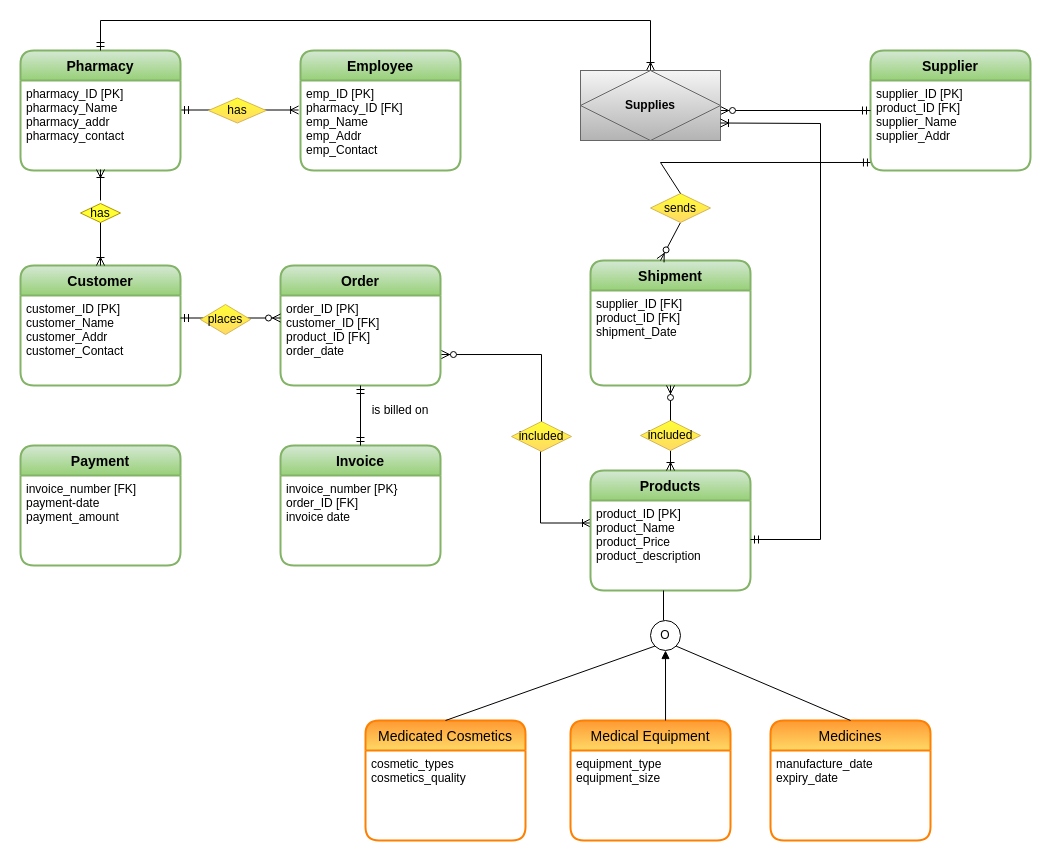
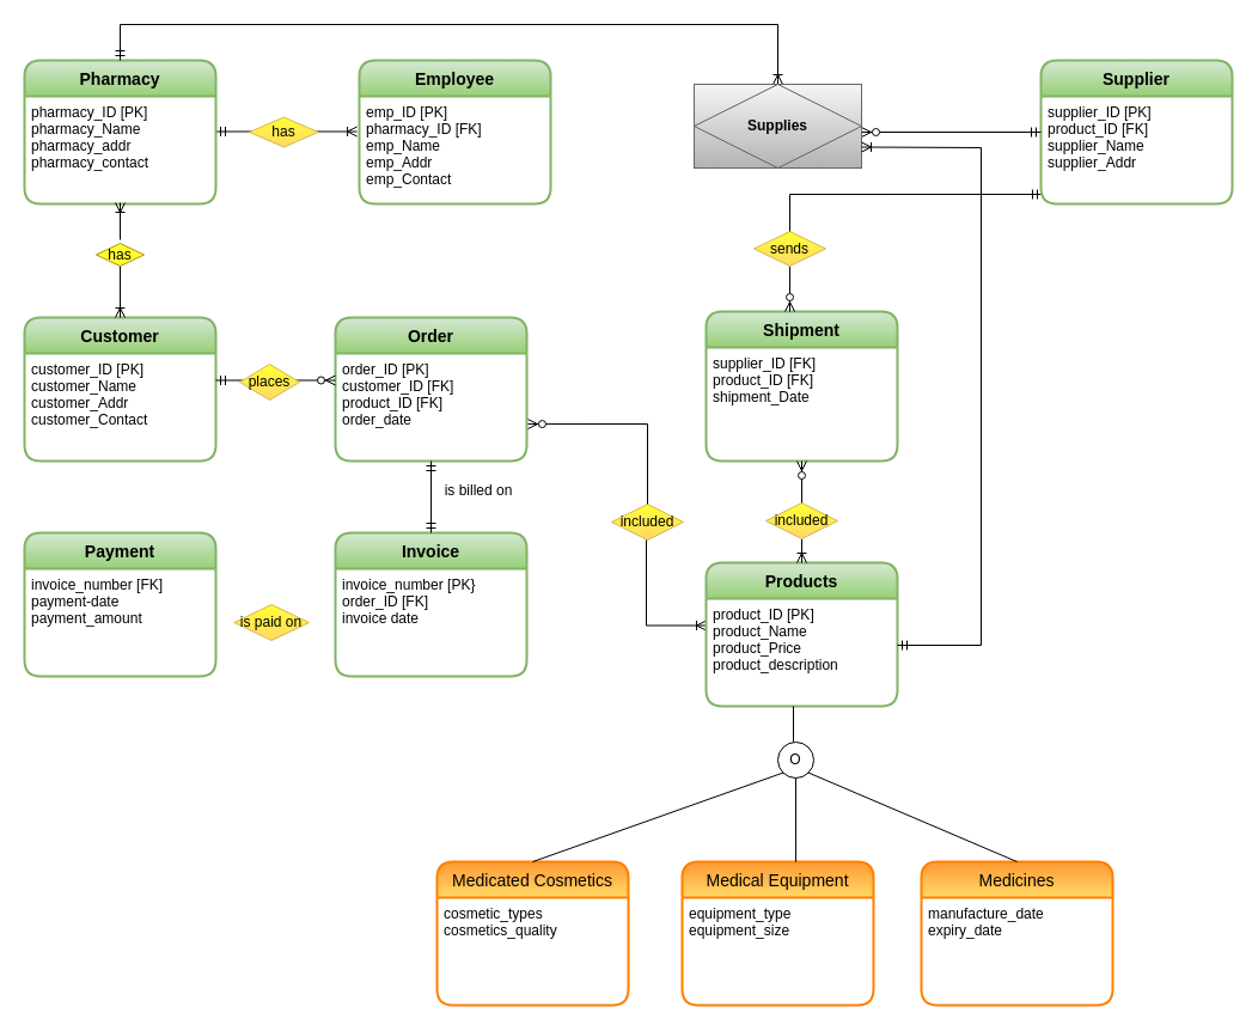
  <mxCell id="0" />
  <mxCell id="1" parent="0" />
  <mxCell id="2" value="" style="fontSize=12;html=1;endArrow=ERoneToMany;startArrow=ERmandOne;rounded=0;exitX=1;exitY=0.333;exitDx=0;exitDy=0;exitPerimeter=0;entryX=-0.012;entryY=0.333;entryDx=0;entryDy=0;entryPerimeter=0;" edge="1" parent="1"><mxGeometry width="100" height="100" relative="1" as="geometry"><mxPoint x="180" y="109.5" as="sourcePoint" /><mxPoint x="298.08" y="109.5" as="targetPoint" /><Array as="points" /></mxGeometry></mxCell>
  <mxCell id="3" value="Employee" style="swimlane;childLayout=stackLayout;horizontal=1;startSize=30;horizontalStack=0;rounded=1;fontSize=14;fontStyle=1;strokeWidth=2;resizeParent=0;resizeLast=1;shadow=0;dashed=0;align=center;fillColor=#d5e8d4;strokeColor=#82b366;gradientColor=#97d077;" parent="1" vertex="1"><mxGeometry x="300" y="50" width="160" height="120" as="geometry" /></mxCell>
  <mxCell id="4" value="emp_ID [PK]&#10;pharmacy_ID [FK]&#10;emp_Name&#10;emp_Addr&#10;emp_Contact&#10;" style="align=left;strokeColor=none;fillColor=none;spacingLeft=4;fontSize=12;verticalAlign=top;resizable=0;rotatable=0;part=1;" parent="3" vertex="1"><mxGeometry y="30" width="160" height="90" as="geometry" /></mxCell>
  <mxCell id="5" value="Shipment" style="swimlane;childLayout=stackLayout;horizontal=1;startSize=30;horizontalStack=0;rounded=1;fontSize=14;fontStyle=1;strokeWidth=2;resizeParent=0;resizeLast=1;shadow=0;dashed=0;align=center;fillColor=#d5e8d4;strokeColor=#82b366;gradientColor=#97d077;" parent="1" vertex="1"><mxGeometry x="590" y="260" width="160" height="125" as="geometry" /></mxCell>
  <mxCell id="6" value="supplier_ID [FK]&#10;product_ID [FK]&#10;shipment_Date" style="align=left;strokeColor=none;fillColor=none;spacingLeft=4;fontSize=12;verticalAlign=top;resizable=0;rotatable=0;part=1;" parent="5" vertex="1"><mxGeometry y="30" width="160" height="95" as="geometry" /></mxCell>
  <mxCell id="7" value="Order" style="swimlane;childLayout=stackLayout;horizontal=1;startSize=30;horizontalStack=0;rounded=1;fontSize=14;fontStyle=1;strokeWidth=2;resizeParent=0;resizeLast=1;shadow=0;dashed=0;align=center;fillColor=#d5e8d4;strokeColor=#82b366;gradientColor=#97d077;" parent="1" vertex="1"><mxGeometry x="280" y="265" width="160" height="120" as="geometry" /></mxCell>
  <mxCell id="8" value="order_ID [PK]&#10;customer_ID [FK]&#10;product_ID [FK]&#10;order_date" style="align=left;strokeColor=none;fillColor=none;spacingLeft=4;fontSize=12;verticalAlign=top;resizable=0;rotatable=0;part=1;" parent="7" vertex="1"><mxGeometry y="30" width="160" height="90" as="geometry" /></mxCell>
  <mxCell id="9" value="" style="fontSize=12;html=1;endArrow=ERzeroToMany;startArrow=none;rounded=0;exitX=0.5;exitY=1;exitDx=0;exitDy=0;" parent="1" source="13" edge="1"><mxGeometry width="100" height="100" relative="1" as="geometry"><mxPoint x="660" y="202.5" as="sourcePoint" /><mxPoint x="660" y="260" as="targetPoint" /></mxGeometry></mxCell>
  <mxCell id="10" value="" style="fontSize=12;html=1;endArrow=ERoneToMany;startArrow=none;rounded=0;edgeStyle=orthogonalEdgeStyle;exitX=0.5;exitY=1;exitDx=0;exitDy=0;entryX=0;entryY=0.25;entryDx=0;entryDy=0;" parent="1" source="19" target="16" edge="1"><mxGeometry width="100" height="100" relative="1" as="geometry"><mxPoint x="420" y="340" as="sourcePoint" /><mxPoint x="560" y="520" as="targetPoint" /><Array as="points"><mxPoint x="540" y="523" /></Array></mxGeometry></mxCell>
  <mxCell id="11" value="Customer" style="swimlane;childLayout=stackLayout;horizontal=1;startSize=30;horizontalStack=0;rounded=1;fontSize=14;fontStyle=1;strokeWidth=2;resizeParent=0;resizeLast=1;shadow=0;dashed=0;align=center;fillColor=#d5e8d4;gradientColor=#97d077;strokeColor=#82b366;" parent="1" vertex="1"><mxGeometry x="20" y="265" width="160" height="120" as="geometry" /></mxCell>
  <mxCell id="12" value="customer_ID [PK]&#10;customer_Name&#10;customer_Addr&#10;customer_Contact" style="align=left;strokeColor=none;fillColor=none;spacingLeft=4;fontSize=12;verticalAlign=top;resizable=0;rotatable=0;part=1;" parent="11" vertex="1"><mxGeometry y="30" width="160" height="90" as="geometry" /></mxCell>
- <mxCell id="13" value="sends" style="shape=rhombus;perimeter=rhombusPerimeter;whiteSpace=wrap;html=1;align=center;fillColor=#FFFF33;strokeColor=#d6b656;gradientColor=#ffd966;" parent="1" vertex="1"><mxGeometry x="650" y="193" width="60" height="29" as="geometry" /></mxCell>
+ <mxCell id="13" value="sends" style="shape=rhombus;perimeter=rhombusPerimeter;whiteSpace=wrap;html=1;align=center;fillColor=#FFFF33;strokeColor=#d6b656;gradientColor=#ffd966;" parent="1" vertex="1"><mxGeometry x="630" y="193" width="60" height="29" as="geometry" /></mxCell>
  <mxCell id="14" value="" style="fontSize=12;html=1;endArrow=none;startArrow=ERmandOne;rounded=0;exitX=0.006;exitY=0.911;exitDx=0;exitDy=0;entryX=0.5;entryY=0;entryDx=0;entryDy=0;exitPerimeter=0;" parent="1" source="50" target="13" edge="1"><mxGeometry width="100" height="100" relative="1" as="geometry"><mxPoint x="660" y="170" as="sourcePoint" /><mxPoint x="650" y="160" as="targetPoint" /><Array as="points"><mxPoint x="660" y="162" /></Array></mxGeometry></mxCell>
  <mxCell id="15" value="Products" style="swimlane;childLayout=stackLayout;horizontal=1;startSize=30;horizontalStack=0;rounded=1;fontSize=14;fontStyle=1;strokeWidth=2;resizeParent=0;resizeLast=1;shadow=0;dashed=0;align=center;fillColor=#d5e8d4;strokeColor=#82b366;gradientColor=#97d077;" parent="1" vertex="1"><mxGeometry x="590" y="470" width="160" height="120" as="geometry" /></mxCell>
  <mxCell id="16" value="product_ID [PK]&#10;product_Name&#10;product_Price&#10;product_description" style="align=left;strokeColor=none;fillColor=none;spacingLeft=4;fontSize=12;verticalAlign=top;resizable=0;rotatable=0;part=1;" parent="15" vertex="1"><mxGeometry y="30" width="160" height="90" as="geometry" /></mxCell>
  <mxCell id="17" value="" style="fontSize=12;html=1;endArrow=ERzeroToMany;startArrow=ERmandOne;rounded=0;entryX=0;entryY=0.25;entryDx=0;entryDy=0;exitX=1;exitY=0.25;exitDx=0;exitDy=0;" parent="1" source="12" target="8" edge="1"><mxGeometry width="100" height="100" relative="1" as="geometry"><mxPoint x="175" y="354" as="sourcePoint" /><mxPoint x="275" y="254" as="targetPoint" /></mxGeometry></mxCell>
  <mxCell id="18" value="places" style="shape=rhombus;perimeter=rhombusPerimeter;whiteSpace=wrap;html=1;align=center;rotation=0;fillColor=#FFFF33;strokeColor=#d6b656;gradientColor=#ffd966;strokeWidth=1;perimeterSpacing=1;" parent="1" vertex="1"><mxGeometry x="200" y="304" width="50" height="30" as="geometry" /></mxCell>
  <mxCell id="19" value="included" style="shape=rhombus;perimeter=rhombusPerimeter;whiteSpace=wrap;html=1;align=center;fillColor=#FFFF33;strokeColor=#d6b656;gradientColor=#ffd966;" parent="1" vertex="1"><mxGeometry x="511" y="421" width="60" height="30" as="geometry" /></mxCell>
  <mxCell id="20" value="" style="fontSize=12;html=1;endArrow=none;startArrow=ERzeroToMany;rounded=0;edgeStyle=orthogonalEdgeStyle;exitX=1.006;exitY=0.656;exitDx=0;exitDy=0;exitPerimeter=0;entryX=0.5;entryY=0;entryDx=0;entryDy=0;" parent="1" source="8" target="19" edge="1"><mxGeometry width="100" height="100" relative="1" as="geometry"><mxPoint x="440.96" y="300.04" as="sourcePoint" /><mxPoint x="590" y="522.5" as="targetPoint" /><Array as="points" /></mxGeometry></mxCell>
  <mxCell id="21" value="" style="fontSize=12;html=1;endArrow=ERoneToMany;startArrow=none;rounded=0;exitX=0.5;exitY=1;exitDx=0;exitDy=0;entryX=0.5;entryY=0;entryDx=0;entryDy=0;" parent="1" source="22" target="15" edge="1"><mxGeometry width="100" height="100" relative="1" as="geometry"><mxPoint x="490" y="540" as="sourcePoint" /><mxPoint x="590" y="440" as="targetPoint" /></mxGeometry></mxCell>
  <mxCell id="22" value="included" style="shape=rhombus;perimeter=rhombusPerimeter;whiteSpace=wrap;html=1;align=center;fillColor=#FFFF33;strokeColor=#d6b656;gradientColor=#ffd966;" parent="1" vertex="1"><mxGeometry x="640" y="420" width="60" height="30" as="geometry" /></mxCell>
  <mxCell id="23" value="" style="fontSize=12;html=1;endArrow=none;startArrow=ERzeroToMany;rounded=0;exitX=0.5;exitY=1;exitDx=0;exitDy=0;entryX=0.5;entryY=0;entryDx=0;entryDy=0;" parent="1" source="6" target="22" edge="1"><mxGeometry width="100" height="100" relative="1" as="geometry"><mxPoint x="670" y="385" as="sourcePoint" /><mxPoint x="670" y="470" as="targetPoint" /></mxGeometry></mxCell>
  <mxCell id="24" value="Medicated Cosmetics" style="swimlane;childLayout=stackLayout;horizontal=1;startSize=30;horizontalStack=0;rounded=1;fontSize=14;fontStyle=0;strokeWidth=2;resizeParent=0;resizeLast=1;shadow=0;dashed=0;align=center;fillColor=#FF9933;strokeColor=#FF8000;gradientColor=#ffd966;" parent="1" vertex="1"><mxGeometry x="365" y="720" width="160" height="120" as="geometry" /></mxCell>
  <mxCell id="25" value="cosmetic_types&#10;cosmetics_quality" style="align=left;strokeColor=none;fillColor=none;spacingLeft=4;fontSize=12;verticalAlign=top;resizable=0;rotatable=0;part=1;" parent="24" vertex="1"><mxGeometry y="30" width="160" height="90" as="geometry" /></mxCell>
  <mxCell id="26" value="Medical Equipment" style="swimlane;childLayout=stackLayout;horizontal=1;startSize=30;horizontalStack=0;rounded=1;fontSize=14;fontStyle=0;strokeWidth=2;resizeParent=0;resizeLast=1;shadow=0;dashed=0;align=center;fillColor=#FF9933;strokeColor=#FF8000;gradientColor=#ffd966;" parent="1" vertex="1"><mxGeometry x="570" y="720" width="160" height="120" as="geometry" /></mxCell>
  <mxCell id="27" value="equipment_type&#10;equipment_size&#10;&#10;" style="align=left;strokeColor=none;fillColor=none;spacingLeft=4;fontSize=12;verticalAlign=top;resizable=0;rotatable=0;part=1;" parent="26" vertex="1"><mxGeometry y="30" width="160" height="90" as="geometry" /></mxCell>
  <mxCell id="28" value="Medicines" style="swimlane;childLayout=stackLayout;horizontal=1;startSize=30;horizontalStack=0;rounded=1;fontSize=14;fontStyle=0;strokeWidth=2;resizeParent=0;resizeLast=1;shadow=0;dashed=0;align=center;fillColor=#FF9933;strokeColor=#FF8000;gradientColor=#ffd966;" parent="1" vertex="1"><mxGeometry x="770" y="720" width="160" height="120" as="geometry" /></mxCell>
  <mxCell id="29" value="manufacture_date&#10;expiry_date" style="align=left;strokeColor=none;fillColor=none;spacingLeft=4;fontSize=12;verticalAlign=top;resizable=0;rotatable=0;part=1;" parent="28" vertex="1"><mxGeometry y="30" width="160" height="90" as="geometry" /></mxCell>
  <mxCell id="30" value="" style="endArrow=none;html=1;rounded=0;" parent="1" edge="1"><mxGeometry width="50" height="50" relative="1" as="geometry"><mxPoint x="663" y="620" as="sourcePoint" /><mxPoint x="663" y="590" as="targetPoint" /></mxGeometry></mxCell>
  <mxCell id="31" value="O" style="ellipse;whiteSpace=wrap;html=1;aspect=fixed;strokeWidth=1;" parent="1" vertex="1"><mxGeometry x="650" y="620" width="30" height="30" as="geometry" /></mxCell>
  <mxCell id="32" value="" style="endArrow=none;html=1;rounded=0;entryX=0;entryY=1;entryDx=0;entryDy=0;exitX=0.5;exitY=0;exitDx=0;exitDy=0;" parent="1" source="24" target="31" edge="1"><mxGeometry width="50" height="50" relative="1" as="geometry"><mxPoint x="450" y="720" as="sourcePoint" /><mxPoint x="520" y="630" as="targetPoint" /></mxGeometry></mxCell>
- <mxCell id="33" value="" style="endArrow=block;html=1;rounded=0;exitX=0.594;exitY=0;exitDx=0;exitDy=0;exitPerimeter=0;entryX=0.5;entryY=1;entryDx=0;entryDy=0;" parent="1" source="26" target="31" edge="1"><mxGeometry width="50" height="50" relative="1" as="geometry"><mxPoint x="470" y="680" as="sourcePoint" /><mxPoint x="660" y="650" as="targetPoint" /></mxGeometry></mxCell>
+ <mxCell id="33" value="" style="endArrow=none;html=1;rounded=0;exitX=0.594;exitY=0;exitDx=0;exitDy=0;exitPerimeter=0;entryX=0.5;entryY=1;entryDx=0;entryDy=0;" parent="1" source="26" target="31" edge="1"><mxGeometry width="50" height="50" relative="1" as="geometry"><mxPoint x="470" y="680" as="sourcePoint" /><mxPoint x="660" y="650" as="targetPoint" /></mxGeometry></mxCell>
  <mxCell id="34" value="" style="endArrow=none;html=1;rounded=0;exitX=0.5;exitY=0;exitDx=0;exitDy=0;entryX=1;entryY=1;entryDx=0;entryDy=0;" parent="1" source="28" target="31" edge="1"><mxGeometry width="50" height="50" relative="1" as="geometry"><mxPoint x="470" y="680" as="sourcePoint" /><mxPoint x="520" y="630" as="targetPoint" /></mxGeometry></mxCell>
  <mxCell id="35" value="Pharmacy" style="swimlane;childLayout=stackLayout;horizontal=1;startSize=30;horizontalStack=0;rounded=1;fontSize=14;fontStyle=1;strokeWidth=2;resizeParent=0;resizeLast=1;shadow=0;dashed=0;align=center;fillColor=#d5e8d4;strokeColor=#82b366;gradientColor=#97d077;" vertex="1" parent="1"><mxGeometry x="20" y="50" width="160" height="120" as="geometry" /></mxCell>
  <mxCell id="36" value="pharmacy_ID [PK]&#10;pharmacy_Name&#10;pharmacy_addr&#10;pharmacy_contact&#10;&#10;" style="align=left;strokeColor=none;fillColor=none;spacingLeft=4;fontSize=12;verticalAlign=top;resizable=0;rotatable=0;part=1;" vertex="1" parent="35"><mxGeometry y="30" width="160" height="90" as="geometry" /></mxCell>
  <mxCell id="37" value="" style="fontSize=12;html=1;endArrow=ERoneToMany;startArrow=none;rounded=0;entryX=0.5;entryY=1;entryDx=0;entryDy=0;exitX=0.5;exitY=0;exitDx=0;exitDy=0;" edge="1" parent="1"><mxGeometry width="100" height="100" relative="1" as="geometry"><mxPoint x="100" y="200" as="sourcePoint" /><mxPoint x="100" y="169" as="targetPoint" /></mxGeometry></mxCell>
  <mxCell id="38" value="" style="fontSize=12;html=1;endArrow=none;startArrow=ERoneToMany;rounded=0;exitX=0.5;exitY=0;exitDx=0;exitDy=0;" edge="1" parent="1" source="11"><mxGeometry width="100" height="100" relative="1" as="geometry"><mxPoint x="99.5" y="241" as="sourcePoint" /><mxPoint x="100" y="220" as="targetPoint" /></mxGeometry></mxCell>
  <mxCell id="39" value="has" style="shape=rhombus;perimeter=rhombusPerimeter;whiteSpace=wrap;html=1;align=center;fillColor=#FFFF33;strokeColor=#B09500;fontColor=#000000;" vertex="1" parent="1"><mxGeometry x="80" y="203" width="40" height="19" as="geometry" /></mxCell>
  <mxCell id="40" value="Payment" style="swimlane;childLayout=stackLayout;horizontal=1;startSize=30;horizontalStack=0;rounded=1;fontSize=14;fontStyle=1;strokeWidth=2;resizeParent=0;resizeLast=1;shadow=0;dashed=0;align=center;fillColor=#d5e8d4;strokeColor=#82b366;gradientColor=#97d077;" vertex="1" parent="1"><mxGeometry x="20" y="445" width="160" height="120" as="geometry" /></mxCell>
  <mxCell id="41" value="invoice_number [FK]&#10;payment-date&#10;payment_amount" style="align=left;strokeColor=none;fillColor=none;spacingLeft=4;fontSize=12;verticalAlign=top;resizable=0;rotatable=0;part=1;" vertex="1" parent="40"><mxGeometry y="30" width="160" height="90" as="geometry" /></mxCell>
  <mxCell id="42" style="edgeStyle=none;rounded=0;orthogonalLoop=1;jettySize=auto;html=1;entryX=-0.006;entryY=0.622;entryDx=0;entryDy=0;entryPerimeter=0;elbow=vertical;" edge="1" parent="40" source="41" target="41"><mxGeometry relative="1" as="geometry" /></mxCell>
  <mxCell id="43" value="Invoice" style="swimlane;childLayout=stackLayout;horizontal=1;startSize=30;horizontalStack=0;rounded=1;fontSize=14;fontStyle=1;strokeWidth=2;resizeParent=0;resizeLast=1;shadow=0;dashed=0;align=center;fillColor=#d5e8d4;gradientColor=#97d077;strokeColor=#82b366;" vertex="1" parent="1"><mxGeometry x="280" y="445" width="160" height="120" as="geometry" /></mxCell>
  <mxCell id="44" value="invoice_number [PK}&#10;order_ID [FK]&#10;invoice date" style="align=left;strokeColor=none;fillColor=none;spacingLeft=4;fontSize=12;verticalAlign=top;resizable=0;rotatable=0;part=1;" vertex="1" parent="43"><mxGeometry y="30" width="160" height="90" as="geometry" /></mxCell>
  <mxCell id="45" value="" style="fontSize=12;html=1;endArrow=ERmandOne;startArrow=ERmandOne;rounded=0;entryX=0.5;entryY=1;entryDx=0;entryDy=0;exitX=0.5;exitY=0;exitDx=0;exitDy=0;" edge="1" parent="1" source="43"><mxGeometry width="100" height="100" relative="1" as="geometry"><mxPoint x="290" y="565" as="sourcePoint" /><mxPoint x="360" y="385" as="targetPoint" /></mxGeometry></mxCell>
  <mxCell id="46" value="is billed on" style="text;html=1;strokeColor=none;fillColor=none;align=center;verticalAlign=middle;whiteSpace=wrap;rounded=0;" vertex="1" parent="1"><mxGeometry x="370" y="395" width="60" height="30" as="geometry" /></mxCell>
+ <mxCell id="47" value="is paid on" style="shape=rhombus;perimeter=rhombusPerimeter;whiteSpace=wrap;html=1;align=center;fillColor=#FFFF33;gradientColor=#ffd966;strokeColor=#d6b656;" vertex="1" parent="1"><mxGeometry x="195.29" y="505" width="62.71" height="30" as="geometry" /></mxCell>
  <mxCell id="48" value="has" style="shape=rhombus;perimeter=rhombusPerimeter;whiteSpace=wrap;html=1;align=center;fillColor=#FFFF33;strokeColor=#d6b656;gradientColor=#ffd966;" vertex="1" parent="1"><mxGeometry x="208" y="97.5" width="57.71" height="25" as="geometry" /></mxCell>
  <mxCell id="49" value="Supplier" style="swimlane;childLayout=stackLayout;horizontal=1;startSize=30;horizontalStack=0;rounded=1;fontSize=14;fontStyle=1;strokeWidth=2;resizeParent=0;resizeLast=1;shadow=0;dashed=0;align=center;fillColor=#d5e8d4;gradientColor=#97d077;strokeColor=#82b366;" vertex="1" parent="1"><mxGeometry x="870" y="50" width="160" height="120" as="geometry" /></mxCell>
  <mxCell id="50" value="supplier_ID [PK]&#10;product_ID [FK]&#10;supplier_Name&#10;supplier_Addr&#10;&#10;" style="align=left;strokeColor=none;fillColor=none;spacingLeft=4;fontSize=12;verticalAlign=top;resizable=0;rotatable=0;part=1;" vertex="1" parent="49"><mxGeometry y="30" width="160" height="90" as="geometry" /></mxCell>
  <mxCell id="51" value="" style="fontSize=12;html=1;endArrow=ERzeroToMany;startArrow=ERmandOne;rounded=0;entryX=1;entryY=0.5;entryDx=0;entryDy=0;" edge="1" parent="1"><mxGeometry width="100" height="100" relative="1" as="geometry"><mxPoint x="870" y="110" as="sourcePoint" /><mxPoint x="720" y="110" as="targetPoint" /></mxGeometry></mxCell>
  <mxCell id="52" value="" style="fontSize=12;html=1;endArrow=ERoneToMany;startArrow=ERmandOne;rounded=0;entryX=0.5;entryY=0;entryDx=0;entryDy=0;exitX=0.5;exitY=0;exitDx=0;exitDy=0;" edge="1" parent="1" source="35"><mxGeometry width="100" height="100" relative="1" as="geometry"><mxPoint x="140" y="20" as="sourcePoint" /><mxPoint x="650" y="70" as="targetPoint" /><Array as="points"><mxPoint x="100" y="20" /><mxPoint x="650" y="20" /></Array></mxGeometry></mxCell>
  <mxCell id="53" value="&lt;b&gt;Supplies&lt;/b&gt;" style="shape=associativeEntity;whiteSpace=wrap;html=1;align=center;fillColor=#f5f5f5;strokeColor=#666666;gradientColor=#b3b3b3;" vertex="1" parent="1"><mxGeometry x="580" y="70" width="140" height="70" as="geometry" /></mxCell>
  <mxCell id="54" value="" style="fontSize=12;html=1;endArrow=ERoneToMany;startArrow=ERmandOne;rounded=0;entryX=1;entryY=0.75;entryDx=0;entryDy=0;" edge="1" parent="1" target="53"><mxGeometry width="100" height="100" relative="1" as="geometry"><mxPoint x="750" y="539" as="sourcePoint" /><mxPoint x="820" y="130" as="targetPoint" /><Array as="points"><mxPoint x="820" y="539" /><mxPoint x="820" y="123" /></Array></mxGeometry></mxCell>
